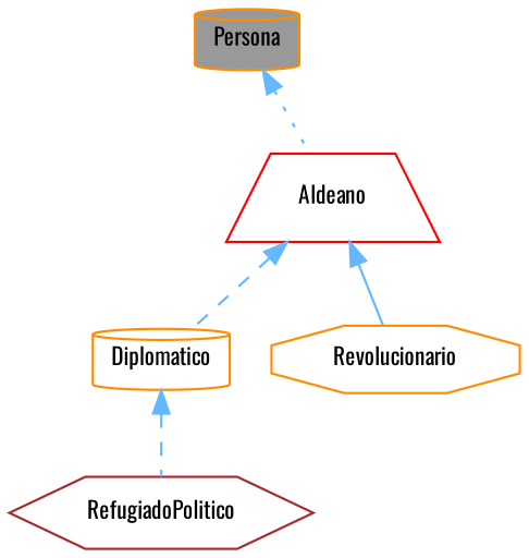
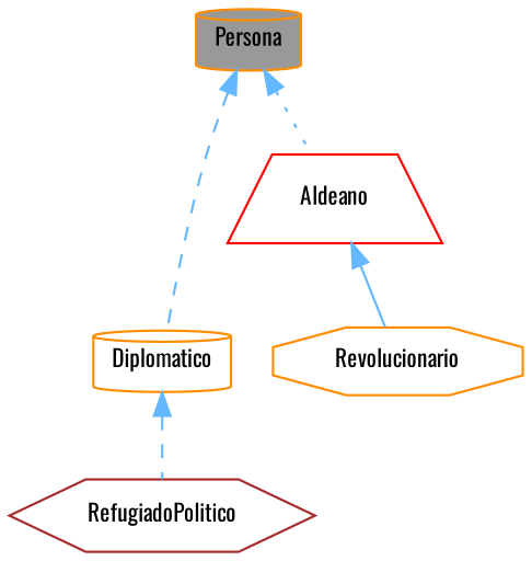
  digraph {
    fontname=Oswald
    node [color=darkorange fillcolor=white fontname=Oswald fontsize=10 shape=cylinder style=filled]
    edge [color=steelblue1 dir=back fontname=Oswald fontsize=10 labelfontname=Helvetica labelfontsize=10 style=dashed]
    n1 [fillcolor=grey60 fontcolor=black height=0.2 label=Persona width=0.4]
    n2 [color=red height=0.2 label=Aldeano shape=trapezium width=0.4]
    n3 [height=0.2 label=Diplomatico width=0.4]
    n4 [height=0.2 label=Revolucionario shape=octagon width=0.4]
    n5 [color=brown height=0.2 label=RefugiadoPolitico shape=hexagon width=0.4]
    n1 -> n2 [style=dotted]
-   n2 -> n3
+   n1 -> n3
    n2 -> n4 [style=solid]
    n3 -> n5
  }
